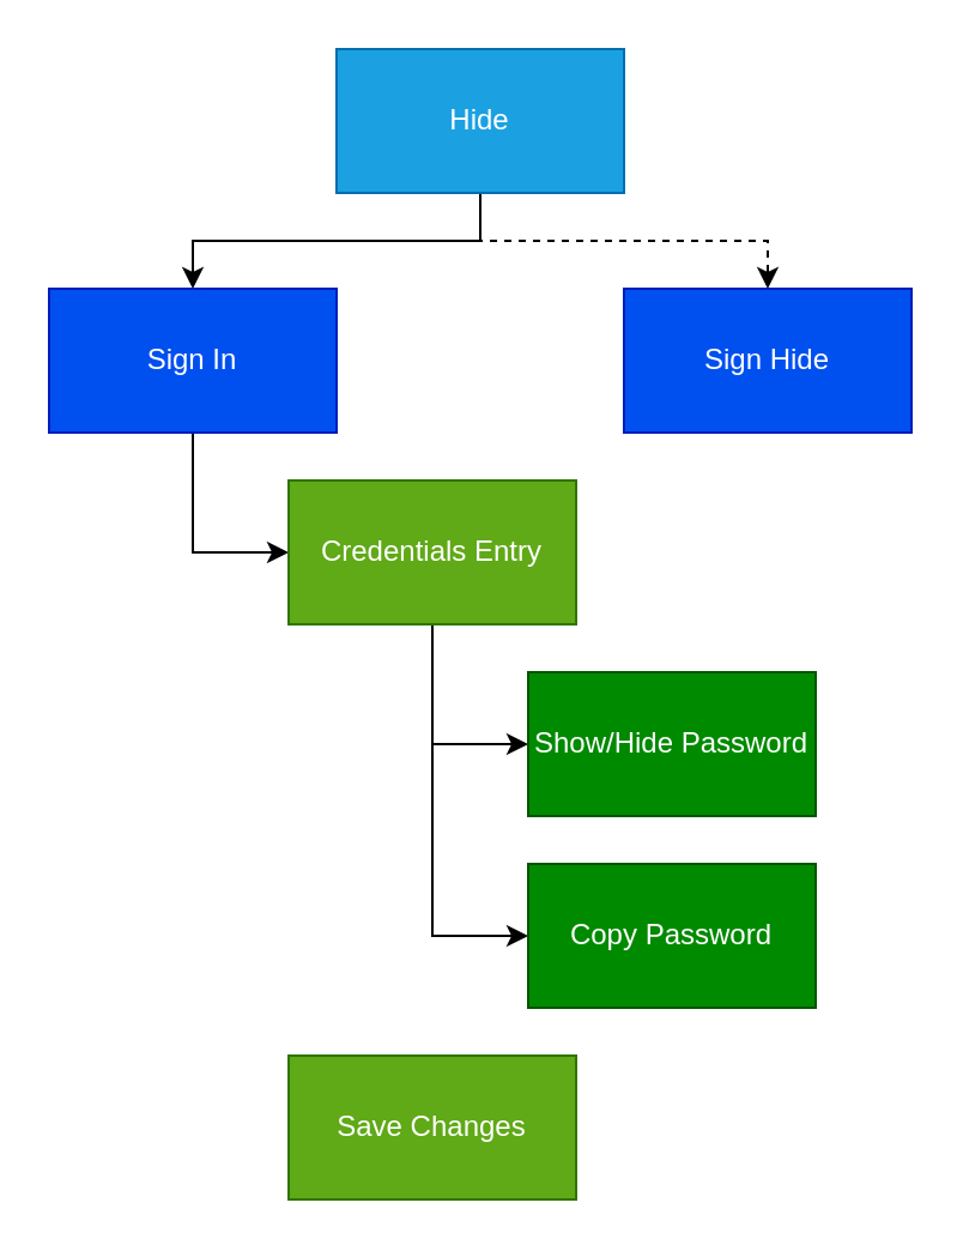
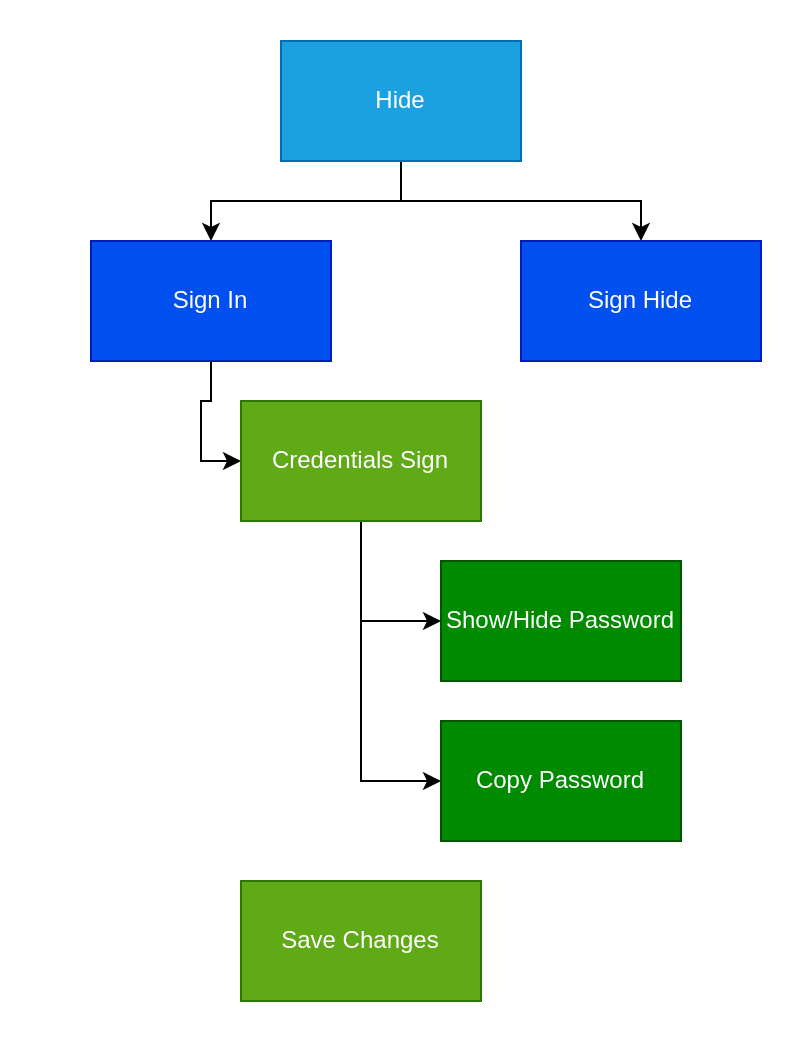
  <mxCell id="0" />
  <mxCell id="1" parent="0" />
  <mxCell id="2" style="edgeStyle=orthogonalEdgeStyle;rounded=0;orthogonalLoop=1;jettySize=auto;html=1;exitX=0.5;exitY=1;exitDx=0;exitDy=0;entryX=0.5;entryY=0;entryDx=0;entryDy=0;" parent="1" source="4" target="6" edge="1"><mxGeometry relative="1" as="geometry" /></mxCell>
- <mxCell id="3" style="edgeStyle=orthogonalEdgeStyle;rounded=0;orthogonalLoop=1;jettySize=auto;html=1;exitX=0.5;exitY=1;exitDx=0;exitDy=0;entryX=0.5;entryY=0;entryDx=0;entryDy=0;dashed=1;" parent="1" source="4" target="12" edge="1"><mxGeometry relative="1" as="geometry" /></mxCell>
+ <mxCell id="3" style="edgeStyle=orthogonalEdgeStyle;rounded=0;orthogonalLoop=1;jettySize=auto;html=1;exitX=0.5;exitY=1;exitDx=0;exitDy=0;entryX=0.5;entryY=0;entryDx=0;entryDy=0;" parent="1" source="4" target="12" edge="1"><mxGeometry relative="1" as="geometry" /></mxCell>
  <mxCell id="4" value="Hide" style="rounded=0;whiteSpace=wrap;html=1;fillColor=#1ba1e2;strokeColor=#006EAF;fontColor=#ffffff;" parent="1" vertex="1"><mxGeometry x="140" y="20" width="120" height="60" as="geometry" /></mxCell>
  <mxCell id="5" style="edgeStyle=orthogonalEdgeStyle;rounded=0;orthogonalLoop=1;jettySize=auto;html=1;exitX=0.5;exitY=1;exitDx=0;exitDy=0;entryX=0;entryY=0.5;entryDx=0;entryDy=0;" parent="1" source="6" target="9" edge="1"><mxGeometry relative="1" as="geometry" /></mxCell>
- <mxCell id="6" value="Sign In" style="rounded=0;whiteSpace=wrap;html=1;fillColor=#0050ef;fontColor=#ffffff;strokeColor=#001DBC;" parent="1" vertex="1"><mxGeometry x="20" y="120" width="120" height="60" as="geometry" /></mxCell>
+ <mxCell id="6" value="Sign In" style="rounded=0;whiteSpace=wrap;html=1;fillColor=#0050ef;fontColor=#ffffff;strokeColor=#001DBC;" parent="1" vertex="1"><mxGeometry x="45" y="120" width="120" height="60" as="geometry" /></mxCell>
  <mxCell id="7" style="edgeStyle=orthogonalEdgeStyle;rounded=0;orthogonalLoop=1;jettySize=auto;html=1;exitX=0.5;exitY=1;exitDx=0;exitDy=0;entryX=0;entryY=0.5;entryDx=0;entryDy=0;" parent="1" source="9" target="10" edge="1"><mxGeometry relative="1" as="geometry" /></mxCell>
  <mxCell id="8" style="edgeStyle=orthogonalEdgeStyle;rounded=0;orthogonalLoop=1;jettySize=auto;html=1;exitX=0.5;exitY=1;exitDx=0;exitDy=0;entryX=0;entryY=0.5;entryDx=0;entryDy=0;" parent="1" source="9" target="11" edge="1"><mxGeometry relative="1" as="geometry" /></mxCell>
- <mxCell id="9" value="Credentials Entry" style="rounded=0;whiteSpace=wrap;html=1;fillColor=#60a917;fontColor=#ffffff;strokeColor=#2D7600;" parent="1" vertex="1"><mxGeometry x="120" y="200" width="120" height="60" as="geometry" /></mxCell>
+ <mxCell id="9" value="Credentials Sign" style="rounded=0;whiteSpace=wrap;html=1;fillColor=#60a917;fontColor=#ffffff;strokeColor=#2D7600;" parent="1" vertex="1"><mxGeometry x="120" y="200" width="120" height="60" as="geometry" /></mxCell>
  <mxCell id="10" value="Show/Hide Password" style="rounded=0;whiteSpace=wrap;html=1;fillColor=#008a00;strokeColor=#005700;fontColor=#ffffff;" parent="1" vertex="1"><mxGeometry x="220" y="280" width="120" height="60" as="geometry" /></mxCell>
  <mxCell id="11" value="Copy Password" style="rounded=0;whiteSpace=wrap;html=1;fillColor=#008a00;strokeColor=#005700;fontColor=#ffffff;" parent="1" vertex="1"><mxGeometry x="220" y="360" width="120" height="60" as="geometry" /></mxCell>
  <mxCell id="12" value="Sign Hide" style="rounded=0;whiteSpace=wrap;html=1;fillColor=#0050ef;fontColor=#ffffff;strokeColor=#001DBC;" parent="1" vertex="1"><mxGeometry x="260" y="120" width="120" height="60" as="geometry" /></mxCell>
  <mxCell id="13" value="Save Changes" style="rounded=0;whiteSpace=wrap;html=1;fillColor=#60a917;fontColor=#ffffff;strokeColor=#2D7600;" parent="1" vertex="1"><mxGeometry x="120" y="440" width="120" height="60" as="geometry" /></mxCell>
